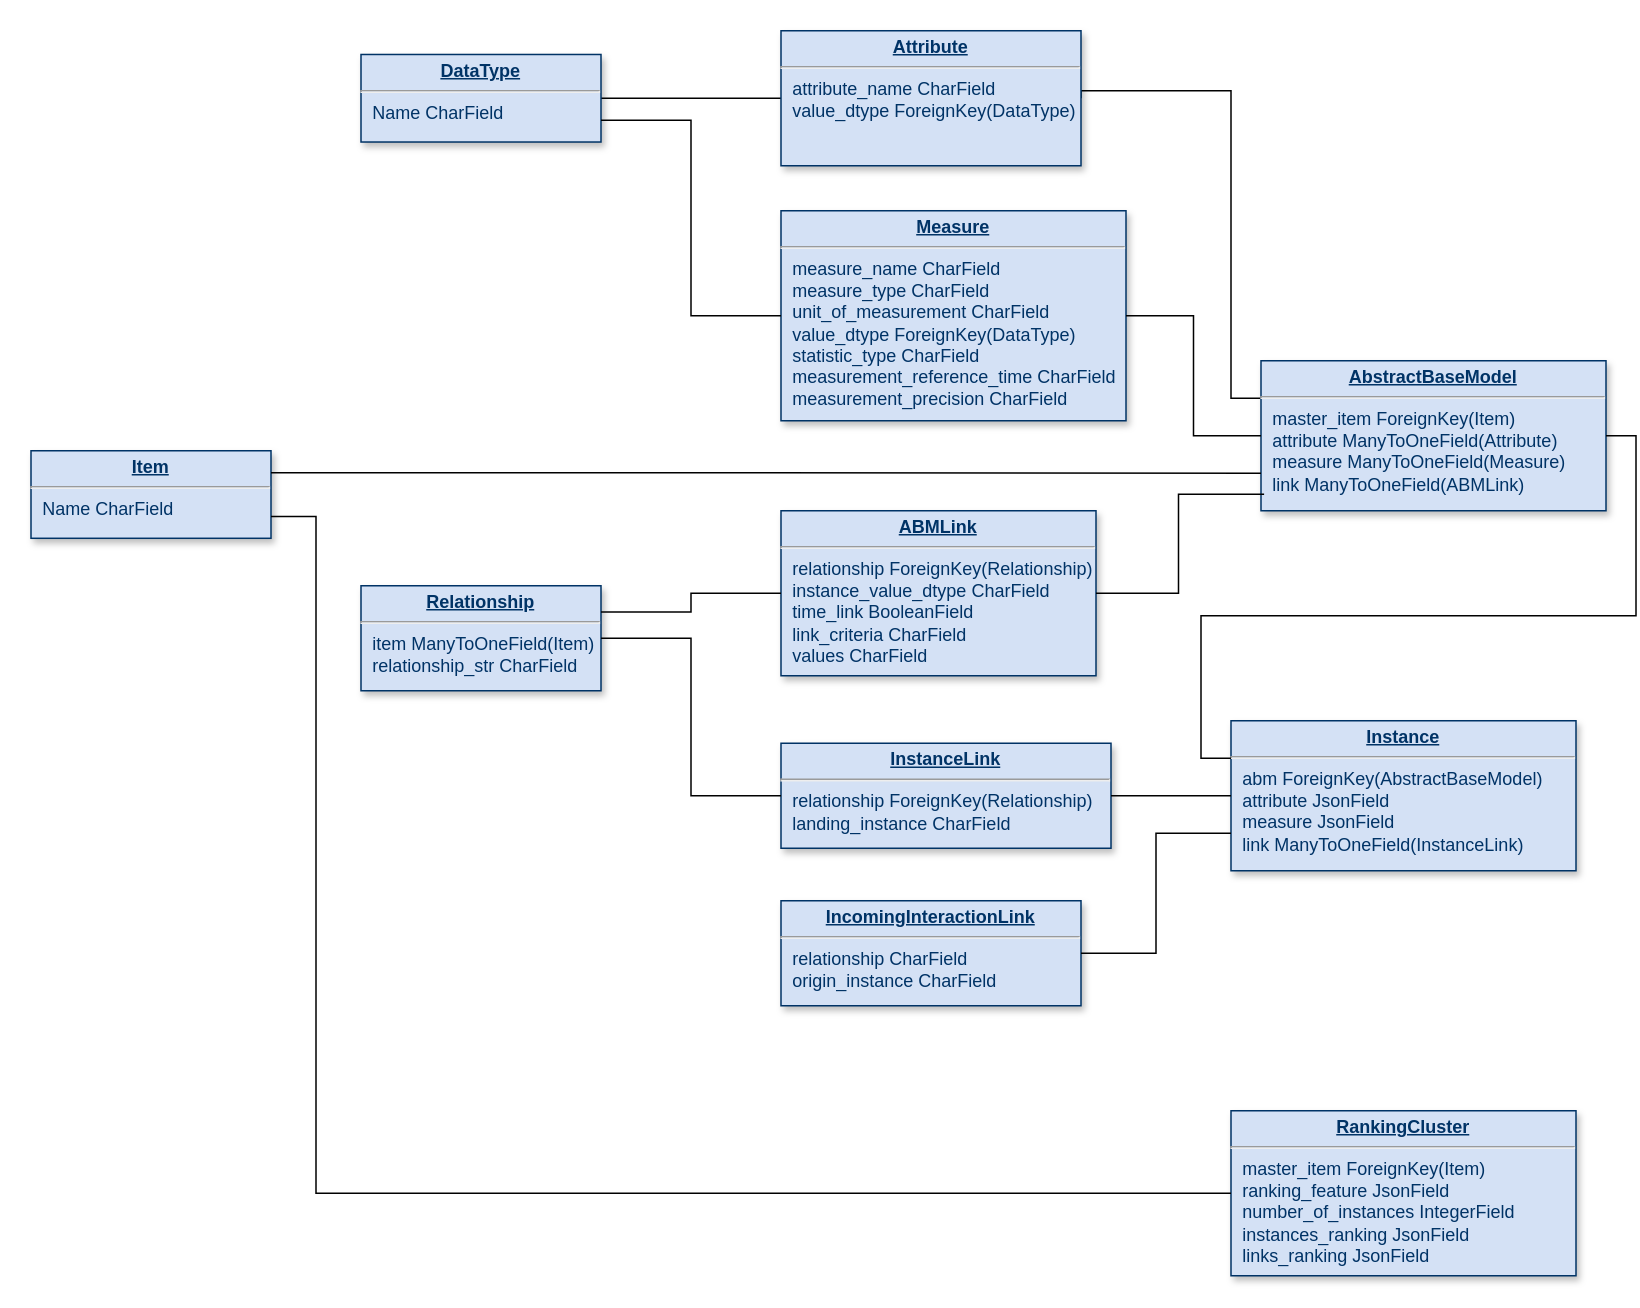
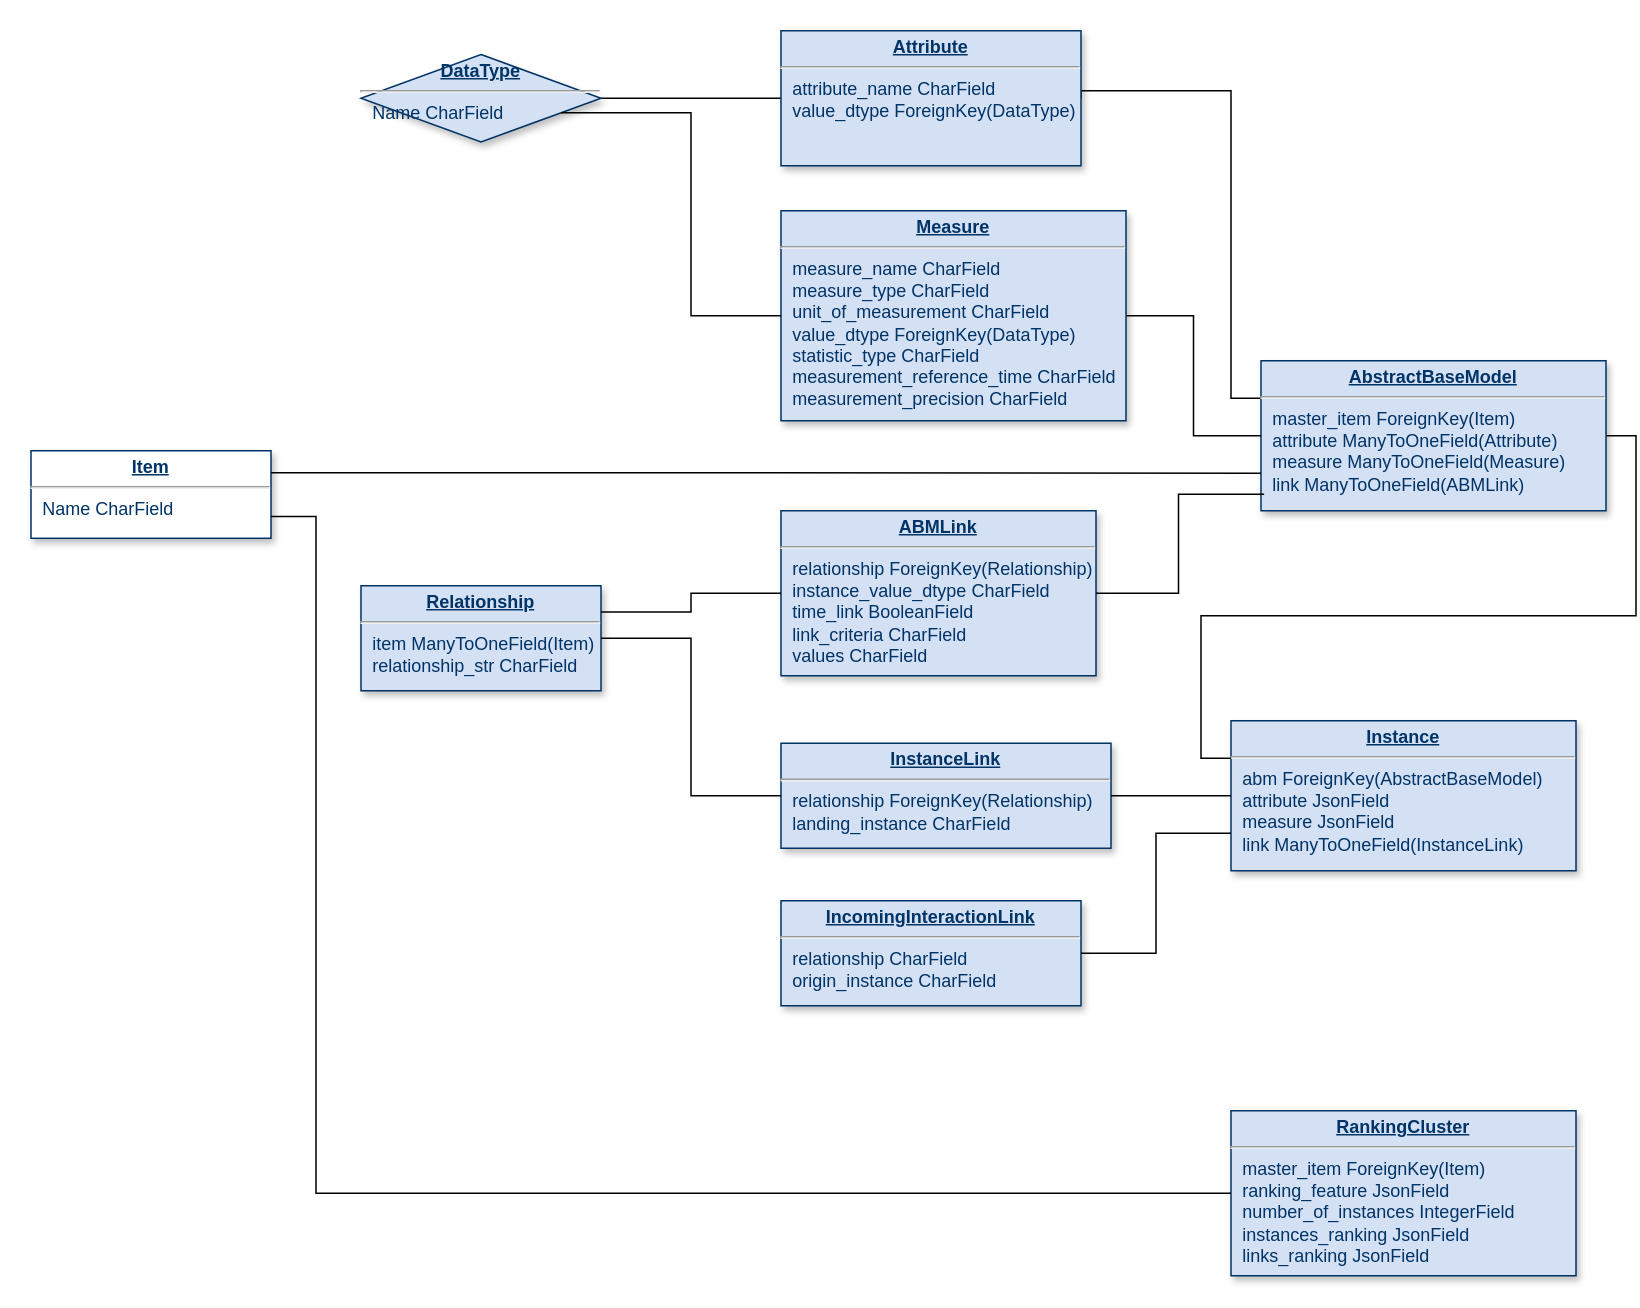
  <mxCell id="0" />
  <mxCell id="1" parent="0" />
  <mxCell id="2" style="edgeStyle=orthogonalEdgeStyle;rounded=0;orthogonalLoop=1;jettySize=auto;html=1;entryX=0;entryY=0.5;entryDx=0;entryDy=0;endArrow=none;endFill=0;" parent="1" source="3" target="5" edge="1"><mxGeometry relative="1" as="geometry" /></mxCell>
- <mxCell id="3" value="&lt;p style=&quot;margin: 0px ; margin-top: 4px ; text-align: center ; text-decoration: underline&quot;&gt;&lt;b&gt;DataType&lt;/b&gt;&lt;/p&gt;&lt;hr&gt;&lt;p style=&quot;margin: 0px ; margin-left: 8px&quot;&gt;Name CharField&lt;/p&gt;" style="verticalAlign=top;align=left;overflow=fill;fontSize=12;fontFamily=Helvetica;html=1;strokeColor=#003366;shadow=1;fillColor=#D4E1F5;fontColor=#003366" parent="1" vertex="1"><mxGeometry x="240" y="35.82" width="160" height="58.36" as="geometry" /></mxCell>
+ <mxCell id="3" value="&lt;p style=&quot;margin: 0px ; margin-top: 4px ; text-align: center ; text-decoration: underline&quot;&gt;&lt;b&gt;DataType&lt;/b&gt;&lt;/p&gt;&lt;hr&gt;&lt;p style=&quot;margin: 0px ; margin-left: 8px&quot;&gt;Name CharField&lt;/p&gt;" style="rhombus;verticalAlign=top;align=left;overflow=fill;fontSize=12;fontFamily=Helvetica;html=1;strokeColor=#003366;shadow=1;fillColor=#D4E1F5;fontColor=#003366;" parent="1" vertex="1"><mxGeometry x="240" y="35.82" width="160" height="58.36" as="geometry" /></mxCell>
  <mxCell id="4" style="edgeStyle=orthogonalEdgeStyle;rounded=0;orthogonalLoop=1;jettySize=auto;html=1;exitX=1;exitY=0.5;exitDx=0;exitDy=0;entryX=0;entryY=0.25;entryDx=0;entryDy=0;endArrow=none;endFill=0;" parent="1" source="5" target="9" edge="1"><mxGeometry relative="1" as="geometry"><Array as="points"><mxPoint x="720" y="60" /><mxPoint x="820" y="60" /><mxPoint x="820" y="265" /></Array></mxGeometry></mxCell>
  <mxCell id="5" value="&lt;p style=&quot;margin: 0px ; margin-top: 4px ; text-align: center ; text-decoration: underline&quot;&gt;&lt;b&gt;Attribute&lt;/b&gt;&lt;/p&gt;&lt;hr&gt;&lt;p style=&quot;margin: 0px ; margin-left: 8px&quot;&gt;attribute_name CharField&lt;/p&gt;&lt;p style=&quot;margin: 0px ; margin-left: 8px&quot;&gt;value_dtype ForeignKey(DataType)&lt;/p&gt;" style="verticalAlign=top;align=left;overflow=fill;fontSize=12;fontFamily=Helvetica;html=1;strokeColor=#003366;shadow=1;fillColor=#D4E1F5;fontColor=#003366" parent="1" vertex="1"><mxGeometry x="520" y="20" width="200" height="90" as="geometry" /></mxCell>
  <mxCell id="6" value="&lt;p style=&quot;margin: 0px ; margin-top: 4px ; text-align: center ; text-decoration: underline&quot;&gt;&lt;b&gt;Measure&lt;/b&gt;&lt;/p&gt;&lt;hr&gt;&lt;p style=&quot;margin: 0px ; margin-left: 8px&quot;&gt;measure_name CharField&lt;/p&gt;&lt;p style=&quot;margin: 0px ; margin-left: 8px&quot;&gt;measure_type CharField&lt;/p&gt;&lt;p style=&quot;margin: 0px ; margin-left: 8px&quot;&gt;unit_of_measurement CharField&lt;/p&gt;&lt;p style=&quot;margin: 0px ; margin-left: 8px&quot;&gt;value_dtype ForeignKey(DataType)&lt;br&gt;&lt;/p&gt;&lt;p style=&quot;margin: 0px ; margin-left: 8px&quot;&gt;statistic_type CharField&lt;/p&gt;&lt;p style=&quot;margin: 0px ; margin-left: 8px&quot;&gt;measurement_reference_time CharField&lt;/p&gt;&lt;p style=&quot;margin: 0px ; margin-left: 8px&quot;&gt;measurement_precision CharField&lt;/p&gt;" style="verticalAlign=top;align=left;overflow=fill;fontSize=12;fontFamily=Helvetica;html=1;strokeColor=#003366;shadow=1;fillColor=#D4E1F5;fontColor=#003366" parent="1" vertex="1"><mxGeometry x="520" y="140" width="230" height="140" as="geometry" /></mxCell>
  <mxCell id="7" style="edgeStyle=orthogonalEdgeStyle;rounded=0;orthogonalLoop=1;jettySize=auto;html=1;entryX=0;entryY=0.5;entryDx=0;entryDy=0;endArrow=none;endFill=0;exitX=1;exitY=0.75;exitDx=0;exitDy=0;" parent="1" source="3" target="6" edge="1"><mxGeometry relative="1" as="geometry"><mxPoint x="410" y="75" as="sourcePoint" /><mxPoint x="530" y="75" as="targetPoint" /></mxGeometry></mxCell>
  <mxCell id="8" value="&lt;p style=&quot;margin: 0px ; margin-top: 4px ; text-align: center ; text-decoration: underline&quot;&gt;&lt;b&gt;ABMLink&lt;/b&gt;&lt;/p&gt;&lt;hr&gt;&lt;p style=&quot;margin: 0px ; margin-left: 8px&quot;&gt;relationship ForeignKey(Relationship)&lt;/p&gt;&lt;p style=&quot;margin: 0px ; margin-left: 8px&quot;&gt;instance_value_dtype CharField&lt;/p&gt;&lt;p style=&quot;margin: 0px ; margin-left: 8px&quot;&gt;time_link BooleanField&lt;/p&gt;&lt;p style=&quot;margin: 0px ; margin-left: 8px&quot;&gt;link_criteria CharField&lt;/p&gt;&lt;p style=&quot;margin: 0px ; margin-left: 8px&quot;&gt;values CharField&lt;/p&gt;" style="verticalAlign=top;align=left;overflow=fill;fontSize=12;fontFamily=Helvetica;html=1;strokeColor=#003366;shadow=1;fillColor=#D4E1F5;fontColor=#003366" parent="1" vertex="1"><mxGeometry x="520" y="340" width="210" height="110" as="geometry" /></mxCell>
  <mxCell id="9" value="&lt;p style=&quot;margin: 0px ; margin-top: 4px ; text-align: center ; text-decoration: underline&quot;&gt;&lt;b&gt;AbstractBaseModel&lt;/b&gt;&lt;/p&gt;&lt;hr&gt;&lt;p style=&quot;margin: 0px ; margin-left: 8px&quot;&gt;master_item ForeignKey(Item)&lt;/p&gt;&lt;p style=&quot;margin: 0px ; margin-left: 8px&quot;&gt;attribute ManyToOneField(Attribute)&lt;/p&gt;&lt;p style=&quot;margin: 0px ; margin-left: 8px&quot;&gt;measure ManyToOneField(Measure)&lt;/p&gt;&lt;p style=&quot;margin: 0px ; margin-left: 8px&quot;&gt;link ManyToOneField(ABMLink)&lt;/p&gt;" style="verticalAlign=top;align=left;overflow=fill;fontSize=12;fontFamily=Helvetica;html=1;strokeColor=#003366;shadow=1;fillColor=#D4E1F5;fontColor=#003366" parent="1" vertex="1"><mxGeometry x="840" y="240" width="230" height="100" as="geometry" /></mxCell>
  <mxCell id="10" style="edgeStyle=orthogonalEdgeStyle;rounded=0;orthogonalLoop=1;jettySize=auto;html=1;entryX=0;entryY=0.5;entryDx=0;entryDy=0;endArrow=none;endFill=0;exitX=1;exitY=0.5;exitDx=0;exitDy=0;" parent="1" source="6" target="9" edge="1"><mxGeometry relative="1" as="geometry"><mxPoint x="730" y="0" as="sourcePoint" /><mxPoint x="860" y="0" as="targetPoint" /></mxGeometry></mxCell>
- <mxCell id="11" value="&lt;p style=&quot;margin: 0px ; margin-top: 4px ; text-align: center ; text-decoration: underline&quot;&gt;&lt;b&gt;Item&lt;/b&gt;&lt;/p&gt;&lt;hr&gt;&lt;p style=&quot;margin: 0px ; margin-left: 8px&quot;&gt;Name CharField&lt;/p&gt;" style="verticalAlign=top;align=left;overflow=fill;fontSize=12;fontFamily=Helvetica;html=1;strokeColor=#003366;shadow=1;fillColor=#D4E1F5;fontColor=#003366" parent="1" vertex="1"><mxGeometry x="20" y="300" width="160" height="58.36" as="geometry" /></mxCell>
+ <mxCell id="11" value="&lt;p style=&quot;margin: 0px ; margin-top: 4px ; text-align: center ; text-decoration: underline&quot;&gt;&lt;b&gt;Item&lt;/b&gt;&lt;/p&gt;&lt;hr&gt;&lt;p style=&quot;margin: 0px ; margin-left: 8px&quot;&gt;Name CharField&lt;/p&gt;" style="verticalAlign=top;align=left;overflow=fill;fontSize=12;fontFamily=Helvetica;html=1;strokeColor=#003366;shadow=1;fillColor=#ffffff;fontColor=#003366;" parent="1" vertex="1"><mxGeometry x="20" y="300" width="160" height="58.36" as="geometry" /></mxCell>
  <mxCell id="12" value="&lt;p style=&quot;margin: 0px ; margin-top: 4px ; text-align: center ; text-decoration: underline&quot;&gt;&lt;b&gt;Instance&lt;/b&gt;&lt;/p&gt;&lt;hr&gt;&lt;p style=&quot;margin: 0px ; margin-left: 8px&quot;&gt;abm ForeignKey(AbstractBaseModel)&lt;/p&gt;&lt;p style=&quot;margin: 0px ; margin-left: 8px&quot;&gt;attribute JsonField&lt;/p&gt;&lt;p style=&quot;margin: 0px ; margin-left: 8px&quot;&gt;measure JsonField&lt;/p&gt;&lt;p style=&quot;margin: 0px ; margin-left: 8px&quot;&gt;link ManyToOneField(InstanceLink)&lt;/p&gt;" style="verticalAlign=top;align=left;overflow=fill;fontSize=12;fontFamily=Helvetica;html=1;strokeColor=#003366;shadow=1;fillColor=#D4E1F5;fontColor=#003366" parent="1" vertex="1"><mxGeometry x="820" y="480" width="230" height="100" as="geometry" /></mxCell>
  <mxCell id="13" style="edgeStyle=orthogonalEdgeStyle;rounded=0;orthogonalLoop=1;jettySize=auto;html=1;entryX=0.009;entryY=0.89;entryDx=0;entryDy=0;endArrow=none;endFill=0;exitX=1;exitY=0.5;exitDx=0;exitDy=0;entryPerimeter=0;" parent="1" source="8" target="9" edge="1"><mxGeometry relative="1" as="geometry"><mxPoint x="760" y="140" as="sourcePoint" /><mxPoint x="850" y="400" as="targetPoint" /></mxGeometry></mxCell>
  <mxCell id="14" value="&lt;p style=&quot;margin: 0px ; margin-top: 4px ; text-align: center ; text-decoration: underline&quot;&gt;&lt;b&gt;InstanceLink&lt;/b&gt;&lt;/p&gt;&lt;hr&gt;&lt;p style=&quot;margin: 0px ; margin-left: 8px&quot;&gt;relationship ForeignKey(Relationship)&lt;/p&gt;&lt;p style=&quot;margin: 0px ; margin-left: 8px&quot;&gt;landing_instance CharField&lt;/p&gt;" style="verticalAlign=top;align=left;overflow=fill;fontSize=12;fontFamily=Helvetica;html=1;strokeColor=#003366;shadow=1;fillColor=#D4E1F5;fontColor=#003366" parent="1" vertex="1"><mxGeometry x="520" y="495" width="220" height="70" as="geometry" /></mxCell>
  <mxCell id="15" value="&lt;p style=&quot;margin: 4px 0px 0px ; text-align: center&quot;&gt;&lt;b&gt;&lt;u&gt;IncomingInteractionLink&lt;/u&gt;&lt;/b&gt;&lt;br&gt;&lt;/p&gt;&lt;hr&gt;&lt;p style=&quot;margin: 0px ; margin-left: 8px&quot;&gt;relationship CharField&lt;/p&gt;&lt;p style=&quot;margin: 0px ; margin-left: 8px&quot;&gt;origin_instance CharField&lt;/p&gt;" style="verticalAlign=top;align=left;overflow=fill;fontSize=12;fontFamily=Helvetica;html=1;strokeColor=#003366;shadow=1;fillColor=#D4E1F5;fontColor=#003366" parent="1" vertex="1"><mxGeometry x="520" y="600" width="200" height="70" as="geometry" /></mxCell>
  <mxCell id="16" style="edgeStyle=orthogonalEdgeStyle;rounded=0;orthogonalLoop=1;jettySize=auto;html=1;exitX=1;exitY=0.5;exitDx=0;exitDy=0;entryX=0;entryY=0.25;entryDx=0;entryDy=0;endArrow=none;endFill=0;" parent="1" source="9" target="12" edge="1"><mxGeometry relative="1" as="geometry"><mxPoint x="410" y="429.18" as="sourcePoint" /><mxPoint x="850" y="425" as="targetPoint" /></mxGeometry></mxCell>
  <mxCell id="17" style="edgeStyle=orthogonalEdgeStyle;rounded=0;orthogonalLoop=1;jettySize=auto;html=1;exitX=1;exitY=0.5;exitDx=0;exitDy=0;entryX=0;entryY=0.5;entryDx=0;entryDy=0;endArrow=none;endFill=0;" parent="1" source="14" target="12" edge="1"><mxGeometry relative="1" as="geometry"><mxPoint x="1070" y="330" as="sourcePoint" /><mxPoint x="830" y="515" as="targetPoint" /></mxGeometry></mxCell>
  <mxCell id="18" style="edgeStyle=orthogonalEdgeStyle;rounded=0;orthogonalLoop=1;jettySize=auto;html=1;exitX=1;exitY=0.5;exitDx=0;exitDy=0;entryX=0;entryY=0.75;entryDx=0;entryDy=0;endArrow=none;endFill=0;" parent="1" source="15" target="12" edge="1"><mxGeometry relative="1" as="geometry"><mxPoint x="730" y="540" as="sourcePoint" /><mxPoint x="830" y="540" as="targetPoint" /></mxGeometry></mxCell>
  <mxCell id="19" style="edgeStyle=orthogonalEdgeStyle;rounded=0;orthogonalLoop=1;jettySize=auto;html=1;entryX=0;entryY=0.75;entryDx=0;entryDy=0;endArrow=none;endFill=0;exitX=1;exitY=0.25;exitDx=0;exitDy=0;" parent="1" source="11" target="9" edge="1"><mxGeometry relative="1" as="geometry"><mxPoint x="730" y="485" as="sourcePoint" /><mxPoint x="852.07" y="439" as="targetPoint" /></mxGeometry></mxCell>
  <mxCell id="20" value="&lt;p style=&quot;margin: 0px ; margin-top: 4px ; text-align: center ; text-decoration: underline&quot;&gt;&lt;b&gt;Relationship&lt;/b&gt;&lt;/p&gt;&lt;hr&gt;&lt;p style=&quot;margin: 0px ; margin-left: 8px&quot;&gt;item ManyToOneField(Item)&lt;/p&gt;&lt;p style=&quot;margin: 0px ; margin-left: 8px&quot;&gt;relationship_str CharField&lt;/p&gt;" style="verticalAlign=top;align=left;overflow=fill;fontSize=12;fontFamily=Helvetica;html=1;strokeColor=#003366;shadow=1;fillColor=#D4E1F5;fontColor=#003366" parent="1" vertex="1"><mxGeometry x="240" y="390" width="160" height="70" as="geometry" /></mxCell>
  <mxCell id="21" style="edgeStyle=orthogonalEdgeStyle;rounded=0;orthogonalLoop=1;jettySize=auto;html=1;entryX=0;entryY=0.5;entryDx=0;entryDy=0;endArrow=none;endFill=0;exitX=1;exitY=0.25;exitDx=0;exitDy=0;" parent="1" source="20" target="8" edge="1"><mxGeometry relative="1" as="geometry"><mxPoint x="740" y="405" as="sourcePoint" /><mxPoint x="852.07" y="339" as="targetPoint" /></mxGeometry></mxCell>
  <mxCell id="22" style="edgeStyle=orthogonalEdgeStyle;rounded=0;orthogonalLoop=1;jettySize=auto;html=1;entryX=0;entryY=0.5;entryDx=0;entryDy=0;endArrow=none;endFill=0;exitX=1;exitY=0.5;exitDx=0;exitDy=0;" parent="1" source="20" target="14" edge="1"><mxGeometry relative="1" as="geometry"><mxPoint x="410" y="417.5" as="sourcePoint" /><mxPoint x="530" y="405" as="targetPoint" /></mxGeometry></mxCell>
  <mxCell id="23" value="&lt;p style=&quot;margin: 0px ; margin-top: 4px ; text-align: center ; text-decoration: underline&quot;&gt;&lt;b&gt;RankingCluster&lt;/b&gt;&lt;/p&gt;&lt;hr&gt;&lt;p style=&quot;margin: 0px ; margin-left: 8px&quot;&gt;master_item ForeignKey(Item)&lt;/p&gt;&lt;p style=&quot;margin: 0px ; margin-left: 8px&quot;&gt;ranking_feature JsonField&lt;/p&gt;&lt;p style=&quot;margin: 0px ; margin-left: 8px&quot;&gt;number_of_instances IntegerField&lt;/p&gt;&lt;p style=&quot;margin: 0px ; margin-left: 8px&quot;&gt;instances_ranking JsonField&lt;/p&gt;&lt;p style=&quot;margin: 0px ; margin-left: 8px&quot;&gt;links_ranking JsonField&lt;/p&gt;" style="verticalAlign=top;align=left;overflow=fill;fontSize=12;fontFamily=Helvetica;html=1;strokeColor=#003366;shadow=1;fillColor=#D4E1F5;fontColor=#003366" parent="1" vertex="1"><mxGeometry x="820" y="740" width="230" height="110" as="geometry" /></mxCell>
  <mxCell id="24" style="edgeStyle=orthogonalEdgeStyle;rounded=0;orthogonalLoop=1;jettySize=auto;html=1;endArrow=none;endFill=0;exitX=1;exitY=0.75;exitDx=0;exitDy=0;entryX=0;entryY=0.5;entryDx=0;entryDy=0;" parent="1" source="11" target="23" edge="1"><mxGeometry relative="1" as="geometry"><mxPoint x="190" y="324.59" as="sourcePoint" /><mxPoint x="760" y="860" as="targetPoint" /><Array as="points"><mxPoint y="344" x="210" /><mxPoint y="795" x="210" /></Array></mxGeometry></mxCell>
